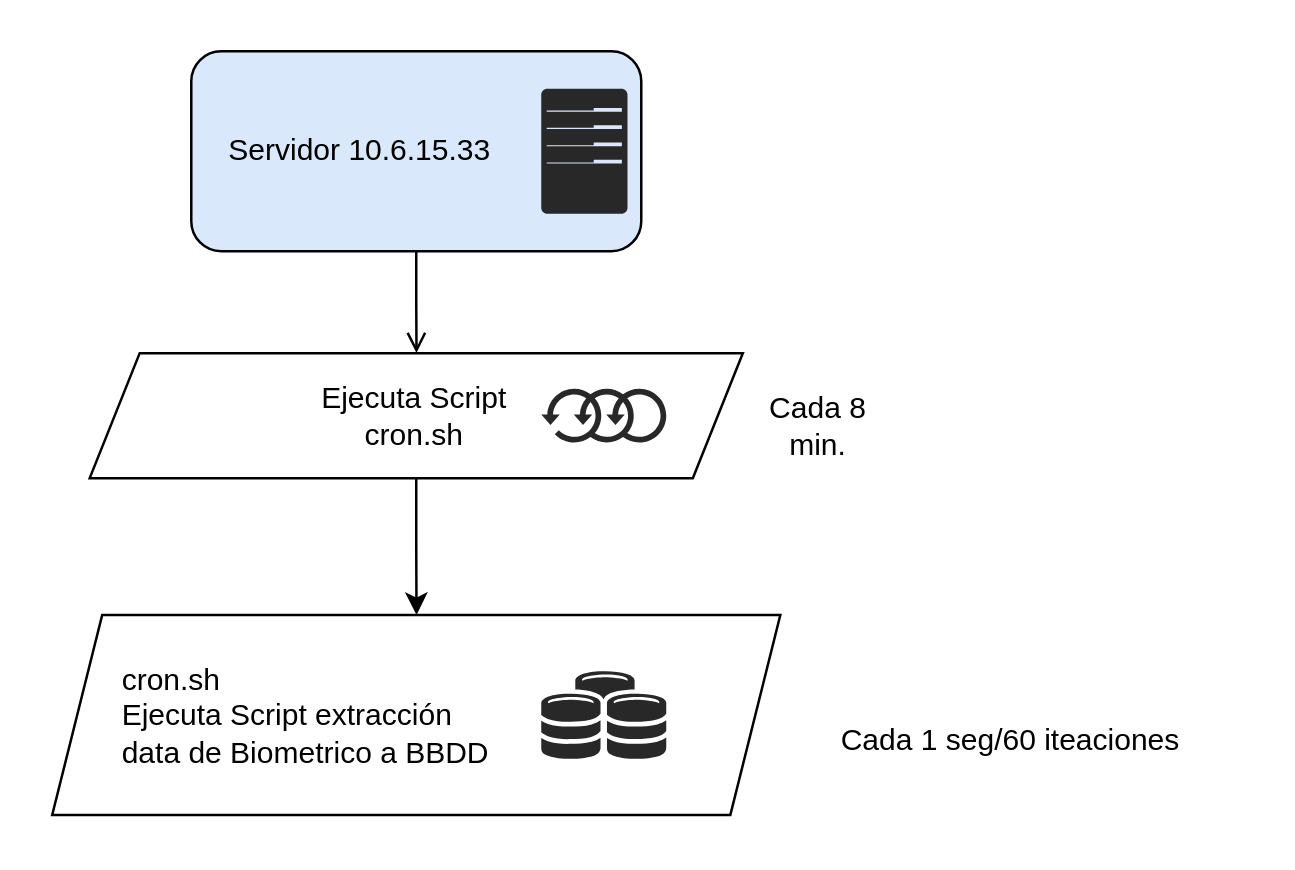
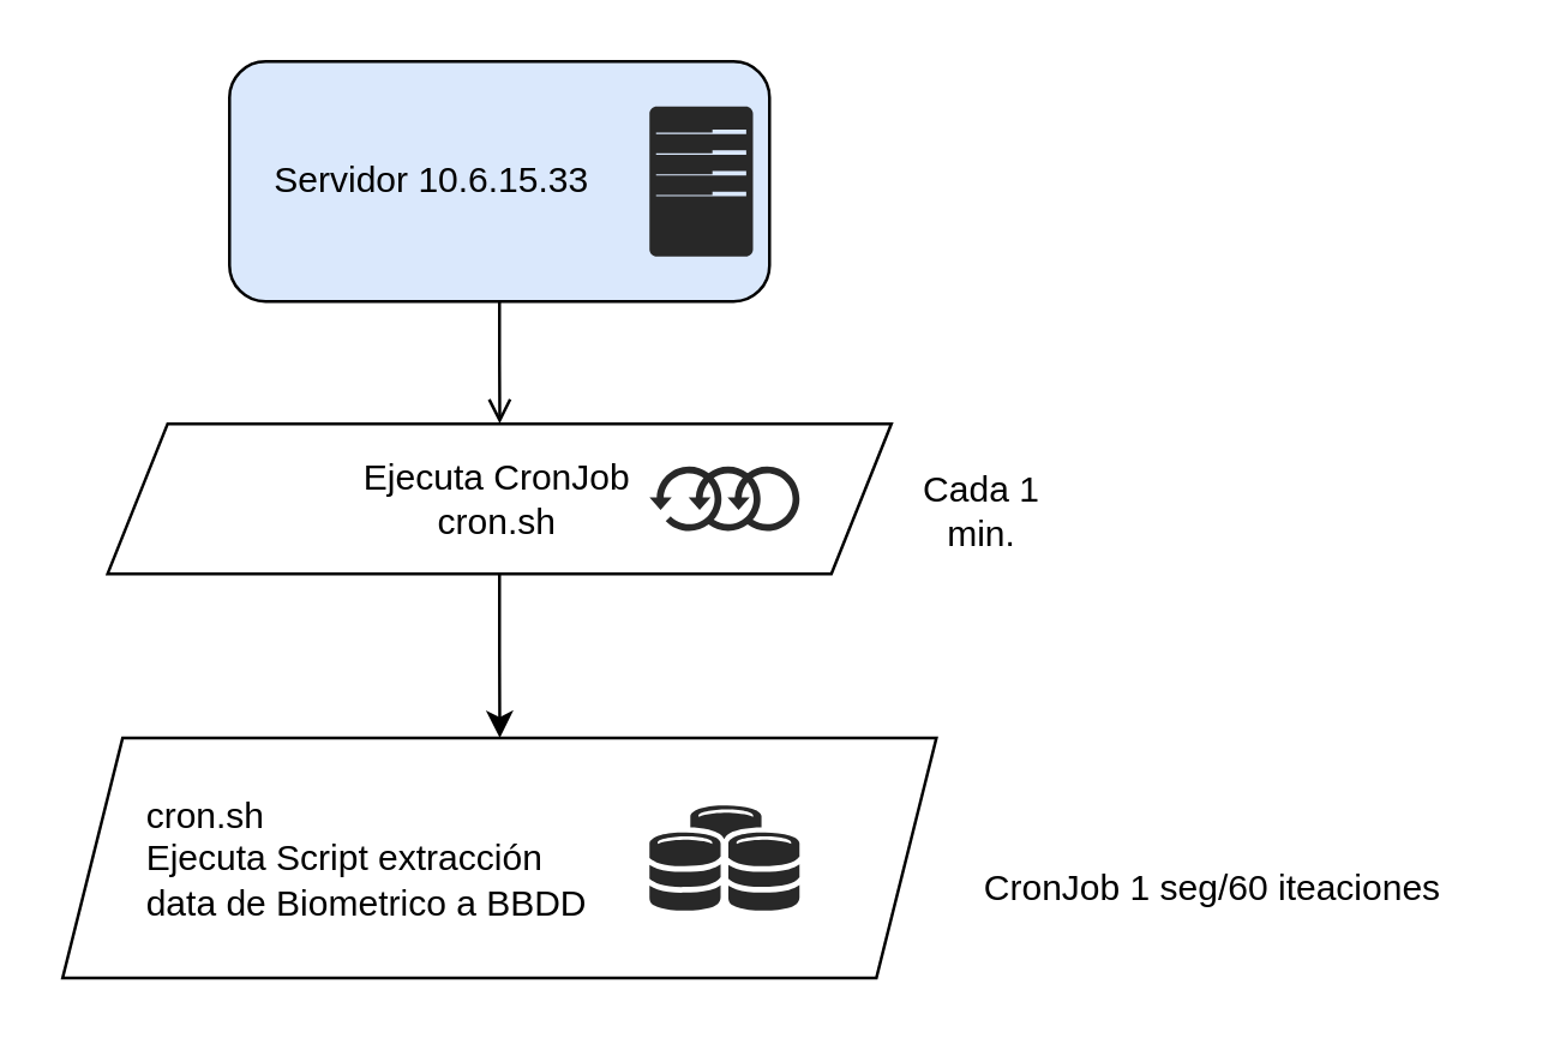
  <mxCell id="0" />
  <mxCell id="1" parent="0" />
  <mxCell id="2" style="edgeStyle=orthogonalEdgeStyle;rounded=0;orthogonalLoop=1;jettySize=auto;html=1;endArrow=open;" parent="1" source="3" target="5" edge="1"><mxGeometry relative="1" as="geometry" /></mxCell>
  <mxCell id="3" value="&amp;nbsp; &amp;nbsp; Servidor 10.6.15.33" style="rounded=1;whiteSpace=wrap;html=1;fontSize=12;glass=0;strokeWidth=1;shadow=0;align=left;fillColor=#dae8fc;" parent="1" vertex="1"><mxGeometry x="76.01" y="20" width="180" height="80" as="geometry" /></mxCell>
  <mxCell id="4" style="edgeStyle=orthogonalEdgeStyle;rounded=0;orthogonalLoop=1;jettySize=auto;html=1;exitX=0.5;exitY=1;exitDx=0;exitDy=0;" parent="1" source="5" target="7" edge="1"><mxGeometry relative="1" as="geometry" /></mxCell>
- <mxCell id="5" value="Ejecuta Script&lt;br&gt;cron.sh" style="shape=parallelogram;perimeter=parallelogramPerimeter;whiteSpace=wrap;html=1;fixedSize=1;" parent="1" vertex="1"><mxGeometry x="35.38" y="140.75" width="261.25" height="50" as="geometry" /></mxCell>
- <mxCell id="6" value="Cada 8 min." style="text;html=1;strokeColor=none;fillColor=none;align=center;verticalAlign=middle;whiteSpace=wrap;rounded=0;" parent="1" vertex="1"><mxGeometry x="296.63" y="155" width="60" height="30" as="geometry" /></mxCell>
+ <mxCell id="5" value="Ejecuta CronJob&lt;br&gt;cron.sh" style="shape=parallelogram;perimeter=parallelogramPerimeter;whiteSpace=wrap;html=1;fixedSize=1;" parent="1" vertex="1"><mxGeometry x="35.38" y="140.75" width="261.25" height="50" as="geometry" /></mxCell>
+ <mxCell id="6" value="Cada 1 min." style="text;html=1;strokeColor=none;fillColor=none;align=center;verticalAlign=middle;whiteSpace=wrap;rounded=0;" parent="1" vertex="1"><mxGeometry x="296.63" y="155" width="60" height="30" as="geometry" /></mxCell>
  <mxCell id="7" value="&lt;span style=&quot;white-space: pre&quot;&gt;&#09;&lt;/span&gt;cron.sh&lt;br&gt;&lt;span style=&quot;white-space: pre&quot;&gt;&#09;&lt;/span&gt;Ejecuta Script extracción &lt;br&gt;&lt;span style=&quot;white-space: pre&quot;&gt;&#09;&lt;/span&gt;data de Biometrico a BBDD" style="shape=parallelogram;perimeter=parallelogramPerimeter;whiteSpace=wrap;html=1;fixedSize=1;align=left;" parent="1" vertex="1"><mxGeometry x="20.38" y="245.5" width="291.25" height="80" as="geometry" /></mxCell>
- <mxCell id="8" value="Cada 1 seg/60 iteaciones" style="text;html=1;strokeColor=none;fillColor=none;align=center;verticalAlign=middle;whiteSpace=wrap;rounded=0;" parent="1" vertex="1"><mxGeometry x="311.63" y="265.5" width="184.37" height="60" as="geometry" /></mxCell>
+ <mxCell id="8" value="CronJob 1 seg/60 iteaciones" style="text;html=1;strokeColor=none;fillColor=none;align=center;verticalAlign=middle;whiteSpace=wrap;rounded=0;" parent="1" vertex="1"><mxGeometry x="311.63" y="265.5" width="184.37" height="60" as="geometry" /></mxCell>
  <mxCell id="9" value="" style="verticalLabelPosition=bottom;sketch=0;html=1;fillColor=#282828;strokeColor=none;verticalAlign=top;pointerEvents=1;align=center;shape=mxgraph.cisco_safe.technology_icons.icon7;" parent="1" vertex="1"><mxGeometry x="216" y="35" width="34.5" height="50" as="geometry" /></mxCell>
  <mxCell id="10" value="" style="verticalLabelPosition=bottom;sketch=0;html=1;fillColor=#282828;strokeColor=none;verticalAlign=top;pointerEvents=1;align=center;shape=mxgraph.cisco_safe.technology_icons.icon28;" parent="1" vertex="1"><mxGeometry x="216" y="155" width="50" height="21.5" as="geometry" /></mxCell>
  <mxCell id="11" value="" style="verticalLabelPosition=bottom;sketch=0;html=1;fillColor=#282828;strokeColor=none;verticalAlign=top;pointerEvents=1;align=center;shape=mxgraph.cisco_safe.technology_icons.icon27;" parent="1" vertex="1"><mxGeometry x="216" y="268" width="50" height="35" as="geometry" /></mxCell>
